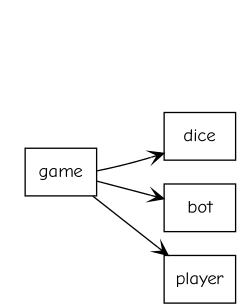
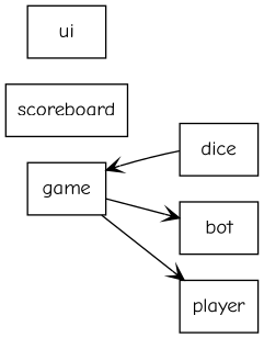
  digraph {
    rankdir=LR
    fontname="Comic Neue"
    node [color=black shape=box style=solid fontname="Comic Neue"]
    edge [arrowhead=open arrowtail=none fontname="Comic Neue"]
    n1 [label=bot]
    n2 [label=dice]
    n3 [label=game]
    n4 [label=player]
+   n5 [label=scoreboard]
+   n6 [label=ui]
    n3 -> n1
-   n3 -> n2
+   n2 -> n3
    n3 -> n4
  }
